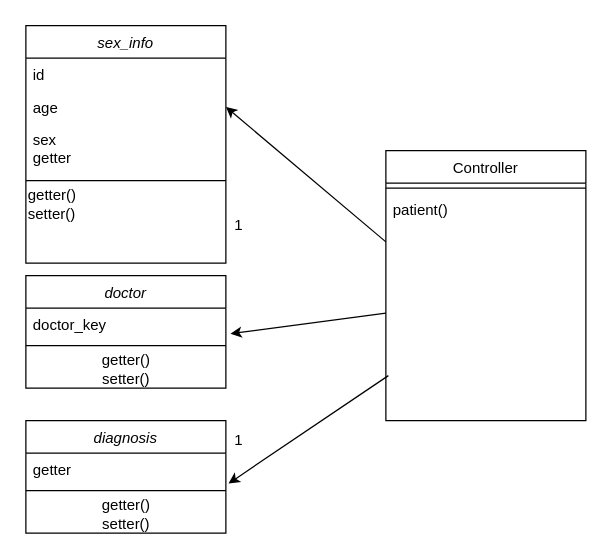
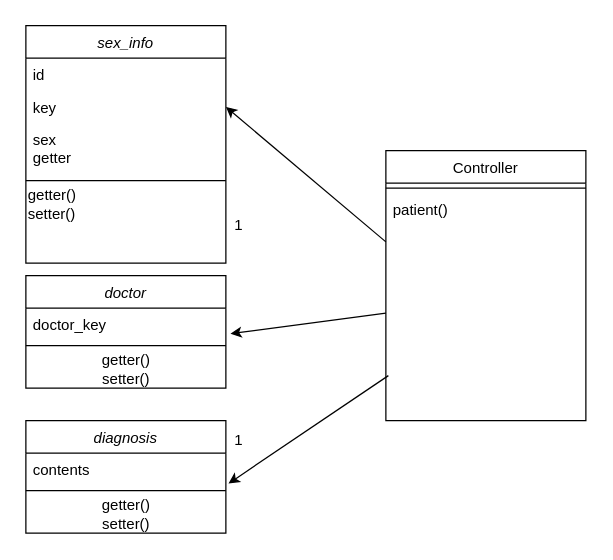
  <mxCell id="0" />
  <mxCell id="1" parent="0" />
  <mxCell id="2" value="sex_info" style="swimlane;fontStyle=2;align=center;verticalAlign=top;childLayout=stackLayout;horizontal=1;startSize=26;horizontalStack=0;resizeParent=1;resizeLast=0;collapsible=1;marginBottom=0;rounded=0;shadow=0;strokeWidth=1;" parent="1" vertex="1"><mxGeometry x="20" y="20" width="160" height="190" as="geometry"><mxRectangle x="230" y="140" width="160" height="26" as="alternateBounds" /></mxGeometry></mxCell>
  <mxCell id="3" value="id" style="text;align=left;verticalAlign=top;spacingLeft=4;spacingRight=4;overflow=hidden;rotatable=0;points=[[0,0.5],[1,0.5]];portConstraint=eastwest;" parent="2" vertex="1"><mxGeometry y="26" width="160" height="26" as="geometry" /></mxCell>
- <mxCell id="4" value="age" style="text;align=left;verticalAlign=top;spacingLeft=4;spacingRight=4;overflow=hidden;rotatable=0;points=[[0,0.5],[1,0.5]];portConstraint=eastwest;rounded=0;shadow=0;html=0;" parent="2" vertex="1"><mxGeometry y="52" width="160" height="26" as="geometry" /></mxCell>
+ <mxCell id="4" value="key" style="text;align=left;verticalAlign=top;spacingLeft=4;spacingRight=4;overflow=hidden;rotatable=0;points=[[0,0.5],[1,0.5]];portConstraint=eastwest;rounded=0;shadow=0;html=0;" parent="2" vertex="1"><mxGeometry y="52" width="160" height="26" as="geometry" /></mxCell>
  <mxCell id="5" value="sex&#10;getter" style="text;align=left;verticalAlign=top;spacingLeft=4;spacingRight=4;overflow=hidden;rotatable=0;points=[[0,0.5],[1,0.5]];portConstraint=eastwest;rounded=0;shadow=0;html=0;" parent="2" vertex="1"><mxGeometry y="78" width="160" height="42" as="geometry" /></mxCell>
  <mxCell id="6" value="" style="line;html=1;strokeWidth=1;align=left;verticalAlign=middle;spacingTop=-1;spacingLeft=3;spacingRight=3;rotatable=0;labelPosition=right;points=[];portConstraint=eastwest;" parent="2" vertex="1"><mxGeometry y="120" width="160" height="8" as="geometry" /></mxCell>
  <mxCell id="7" value="getter()&lt;br&gt;setter()" style="text;html=1;align=left;verticalAlign=middle;resizable=0;points=[];autosize=1;strokeColor=none;" parent="2" vertex="1"><mxGeometry y="128" width="160" height="30" as="geometry" /></mxCell>
  <mxCell id="8" value="Controller" style="swimlane;fontStyle=0;align=center;verticalAlign=top;childLayout=stackLayout;horizontal=1;startSize=26;horizontalStack=0;resizeParent=1;resizeLast=0;collapsible=1;marginBottom=0;rounded=0;shadow=0;strokeWidth=1;" parent="1" vertex="1"><mxGeometry x="308" y="120" width="160" height="216" as="geometry"><mxRectangle x="550" y="140" width="160" height="26" as="alternateBounds" /></mxGeometry></mxCell>
  <mxCell id="9" value="" style="line;html=1;strokeWidth=1;align=left;verticalAlign=middle;spacingTop=-1;spacingLeft=3;spacingRight=3;rotatable=0;labelPosition=right;points=[];portConstraint=eastwest;" parent="8" vertex="1"><mxGeometry y="26" width="160" height="8" as="geometry" /></mxCell>
  <mxCell id="10" value="patient()" style="text;align=left;verticalAlign=top;spacingLeft=4;spacingRight=4;overflow=hidden;rotatable=0;points=[[0,0.5],[1,0.5]];portConstraint=eastwest;" parent="8" vertex="1"><mxGeometry y="34" width="160" height="26" as="geometry" /></mxCell>
  <mxCell id="11" value="diagnosis" style="swimlane;fontStyle=2;align=center;verticalAlign=top;childLayout=stackLayout;horizontal=1;startSize=26;horizontalStack=0;resizeParent=1;resizeLast=0;collapsible=1;marginBottom=0;rounded=0;shadow=0;strokeWidth=1;" parent="1" vertex="1"><mxGeometry x="20" y="336" width="160" height="90" as="geometry"><mxRectangle x="230" y="140" width="160" height="26" as="alternateBounds" /></mxGeometry></mxCell>
- <mxCell id="12" value="getter" style="text;align=left;verticalAlign=top;spacingLeft=4;spacingRight=4;overflow=hidden;rotatable=0;points=[[0,0.5],[1,0.5]];portConstraint=eastwest;" parent="11" vertex="1"><mxGeometry y="26" width="160" height="26" as="geometry" /></mxCell>
+ <mxCell id="12" value="contents" style="text;align=left;verticalAlign=top;spacingLeft=4;spacingRight=4;overflow=hidden;rotatable=0;points=[[0,0.5],[1,0.5]];portConstraint=eastwest;" parent="11" vertex="1"><mxGeometry y="26" width="160" height="26" as="geometry" /></mxCell>
  <mxCell id="13" value="" style="line;html=1;strokeWidth=1;align=left;verticalAlign=middle;spacingTop=-1;spacingLeft=3;spacingRight=3;rotatable=0;labelPosition=right;points=[];portConstraint=eastwest;" parent="11" vertex="1"><mxGeometry y="52" width="160" height="8" as="geometry" /></mxCell>
  <mxCell id="14" value="getter()&lt;br&gt;setter()" style="text;html=1;align=center;verticalAlign=middle;resizable=0;points=[];autosize=1;strokeColor=none;" parent="11" vertex="1"><mxGeometry y="60" width="160" height="30" as="geometry" /></mxCell>
  <mxCell id="15" value="" style="endArrow=classic;html=1;exitX=0;exitY=0.5;exitDx=0;exitDy=0;entryX=1;entryY=0.5;entryDx=0;entryDy=0;" parent="1" target="4" edge="1"><mxGeometry width="50" height="50" relative="1" as="geometry"><mxPoint x="308" y="193" as="sourcePoint" /><mxPoint x="240" y="280" as="targetPoint" /></mxGeometry></mxCell>
  <mxCell id="16" value="" style="endArrow=classic;html=1;exitX=0;exitY=0.5;exitDx=0;exitDy=0;entryX=1.023;entryY=0.785;entryDx=0;entryDy=0;entryPerimeter=0;" parent="1" target="20" edge="1"><mxGeometry width="50" height="50" relative="1" as="geometry"><mxPoint x="308" y="250" as="sourcePoint" /><mxPoint x="180" y="352.392" as="targetPoint" /></mxGeometry></mxCell>
  <mxCell id="17" value="1" style="text;html=1;align=center;verticalAlign=middle;resizable=0;points=[];autosize=1;strokeColor=none;" parent="1" vertex="1"><mxGeometry x="180" y="170" width="20" height="20" as="geometry" /></mxCell>
  <mxCell id="18" value="1" style="text;html=1;align=center;verticalAlign=middle;resizable=0;points=[];autosize=1;strokeColor=none;" parent="1" vertex="1"><mxGeometry x="180" y="342" width="20" height="20" as="geometry" /></mxCell>
  <mxCell id="19" value="doctor" style="swimlane;fontStyle=2;align=center;verticalAlign=top;childLayout=stackLayout;horizontal=1;startSize=26;horizontalStack=0;resizeParent=1;resizeLast=0;collapsible=1;marginBottom=0;rounded=0;shadow=0;strokeWidth=1;" parent="1" vertex="1"><mxGeometry x="20" y="220" width="160" height="90" as="geometry"><mxRectangle x="230" y="140" width="160" height="26" as="alternateBounds" /></mxGeometry></mxCell>
  <mxCell id="20" value="doctor_key" style="text;align=left;verticalAlign=top;spacingLeft=4;spacingRight=4;overflow=hidden;rotatable=0;points=[[0,0.5],[1,0.5]];portConstraint=eastwest;" parent="19" vertex="1"><mxGeometry y="26" width="160" height="26" as="geometry" /></mxCell>
  <mxCell id="21" value="" style="line;html=1;strokeWidth=1;align=left;verticalAlign=middle;spacingTop=-1;spacingLeft=3;spacingRight=3;rotatable=0;labelPosition=right;points=[];portConstraint=eastwest;" parent="19" vertex="1"><mxGeometry y="52" width="160" height="8" as="geometry" /></mxCell>
  <mxCell id="22" value="getter()&lt;br&gt;setter()" style="text;html=1;align=center;verticalAlign=middle;resizable=0;points=[];autosize=1;strokeColor=none;" parent="19" vertex="1"><mxGeometry y="60" width="160" height="30" as="geometry" /></mxCell>
  <mxCell id="23" value="" style="endArrow=classic;html=1;entryX=1.013;entryY=0.938;entryDx=0;entryDy=0;entryPerimeter=0;" parent="1" target="12" edge="1"><mxGeometry width="50" height="50" relative="1" as="geometry"><mxPoint x="310" y="300" as="sourcePoint" /><mxPoint x="203.68" y="356.41" as="targetPoint" /><Array as="points" /></mxGeometry></mxCell>
